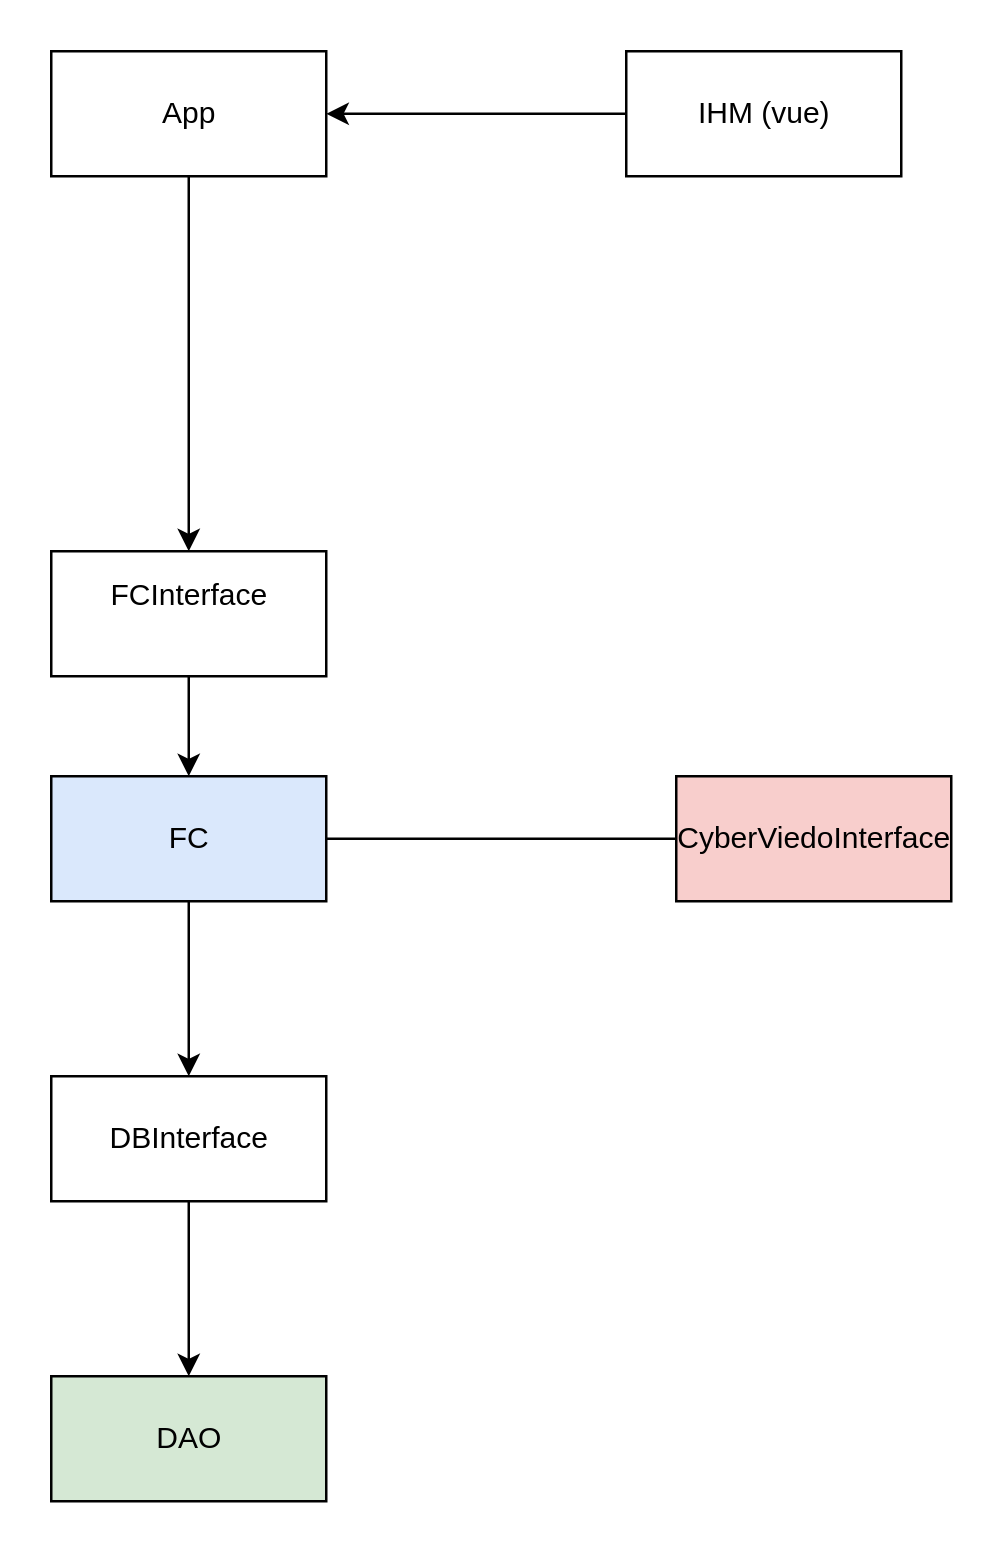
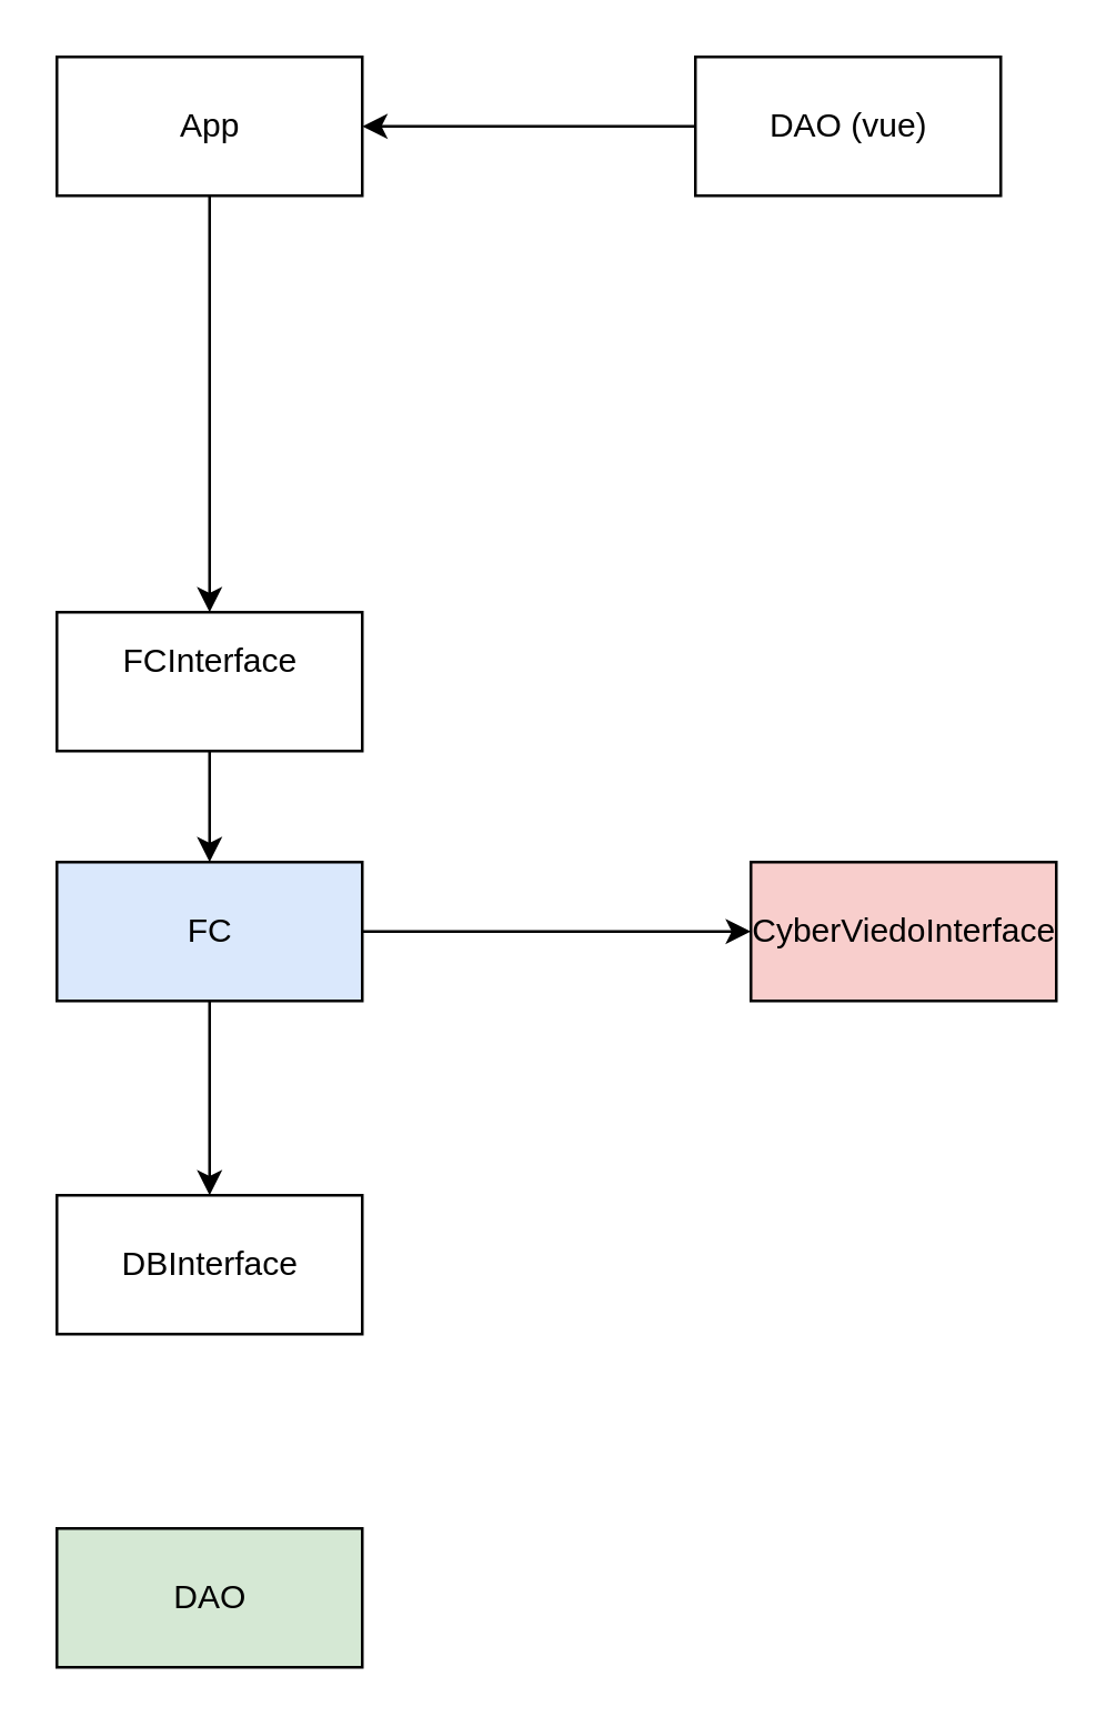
  <mxCell id="0" />
  <mxCell id="1" parent="0" />
  <mxCell id="2" value="App" style="html=1;" vertex="1" parent="1"><mxGeometry x="20" y="20" width="110" height="50" as="geometry" /></mxCell>
- <mxCell id="3" value="IHM (vue)" style="html=1;" vertex="1" parent="1"><mxGeometry x="250" y="20" width="110" height="50" as="geometry" /></mxCell>
+ <mxCell id="3" value="DAO (vue)" style="html=1;" vertex="1" parent="1"><mxGeometry x="250" y="20" width="110" height="50" as="geometry" /></mxCell>
  <mxCell id="4" value="&lt;div&gt;FCInterface&lt;/div&gt;&lt;div&gt;&lt;br&gt;&lt;/div&gt;" style="html=1;" vertex="1" parent="1"><mxGeometry x="20" y="220" width="110" height="50" as="geometry" /></mxCell>
  <mxCell id="5" value="FC" style="html=1;fillColor=#dae8fc;" vertex="1" parent="1"><mxGeometry x="20" y="310" width="110" height="50" as="geometry" /></mxCell>
  <mxCell id="6" value="DBInterface" style="html=1;" vertex="1" parent="1"><mxGeometry x="20" y="430" width="110" height="50" as="geometry" /></mxCell>
  <mxCell id="7" value="DAO" style="html=1;fillColor=#d5e8d4;" vertex="1" parent="1"><mxGeometry x="20" y="550" width="110" height="50" as="geometry" /></mxCell>
  <mxCell id="8" value="&lt;div&gt;CyberViedoInterface&lt;/div&gt;" style="html=1;fillColor=#f8cecc;" vertex="1" parent="1"><mxGeometry x="270" y="310" width="110" height="50" as="geometry" /></mxCell>
- <mxCell id="9" value="" style="endArrow=none;html=1;rounded=0;entryX=0;entryY=0.5;entryDx=0;entryDy=0;exitX=1;exitY=0.5;exitDx=0;exitDy=0;" edge="1" parent="1" source="5" target="8"><mxGeometry width="50" height="50" relative="1" as="geometry"><mxPoint x="90" y="340" as="sourcePoint" /><mxPoint x="140" y="290" as="targetPoint" /></mxGeometry></mxCell>
+ <mxCell id="9" value="" style="endArrow=classic;html=1;rounded=0;entryX=0;entryY=0.5;entryDx=0;entryDy=0;exitX=1;exitY=0.5;exitDx=0;exitDy=0;" edge="1" parent="1" source="5" target="8"><mxGeometry width="50" height="50" relative="1" as="geometry"><mxPoint x="90" y="340" as="sourcePoint" /><mxPoint x="140" y="290" as="targetPoint" /></mxGeometry></mxCell>
  <mxCell id="10" value="" style="endArrow=classic;html=1;rounded=0;exitX=0.5;exitY=1;exitDx=0;exitDy=0;entryX=0.5;entryY=0;entryDx=0;entryDy=0;" edge="1" parent="1" source="5" target="6"><mxGeometry width="50" height="50" relative="1" as="geometry"><mxPoint x="90" y="340" as="sourcePoint" /><mxPoint x="140" y="290" as="targetPoint" /></mxGeometry></mxCell>
- <mxCell id="11" value="" style="endArrow=classic;html=1;rounded=0;entryX=0.5;entryY=0;entryDx=0;entryDy=0;exitX=0.5;exitY=1;exitDx=0;exitDy=0;" edge="1" parent="1" source="6" target="7"><mxGeometry width="50" height="50" relative="1" as="geometry"><mxPoint x="90" y="340" as="sourcePoint" /><mxPoint x="140" y="290" as="targetPoint" /></mxGeometry></mxCell>
  <mxCell id="12" value="" style="endArrow=classic;html=1;rounded=0;entryX=0.5;entryY=0;entryDx=0;entryDy=0;entryPerimeter=0;exitX=0.5;exitY=1;exitDx=0;exitDy=0;" edge="1" parent="1" source="4" target="5"><mxGeometry width="50" height="50" relative="1" as="geometry"><mxPoint x="90" y="340" as="sourcePoint" /><mxPoint x="140" y="290" as="targetPoint" /></mxGeometry></mxCell>
  <mxCell id="13" value="" style="endArrow=classic;html=1;rounded=0;entryX=0.5;entryY=0;entryDx=0;entryDy=0;" edge="1" parent="1" source="2" target="4"><mxGeometry width="50" height="50" relative="1" as="geometry"><mxPoint x="90" y="340" as="sourcePoint" /><mxPoint x="140" y="290" as="targetPoint" /></mxGeometry></mxCell>
  <mxCell id="14" value="" style="endArrow=classic;html=1;rounded=0;entryX=1;entryY=0.5;entryDx=0;entryDy=0;exitX=0;exitY=0.5;exitDx=0;exitDy=0;" edge="1" parent="1" source="3" target="2"><mxGeometry width="50" height="50" relative="1" as="geometry"><mxPoint x="90" y="280" as="sourcePoint" /><mxPoint x="140" y="230" as="targetPoint" /></mxGeometry></mxCell>
